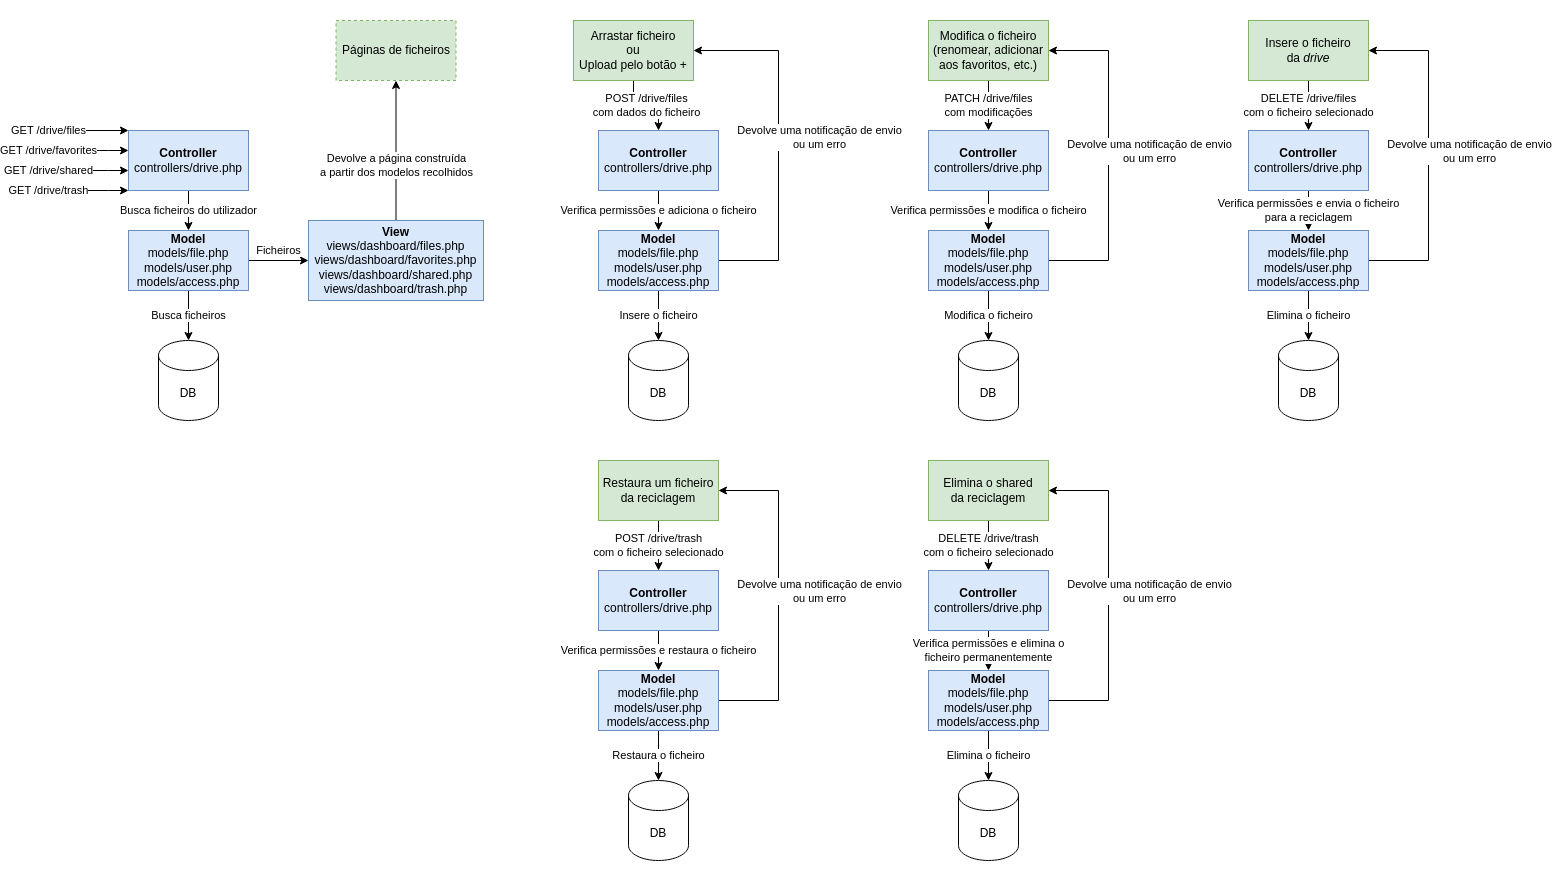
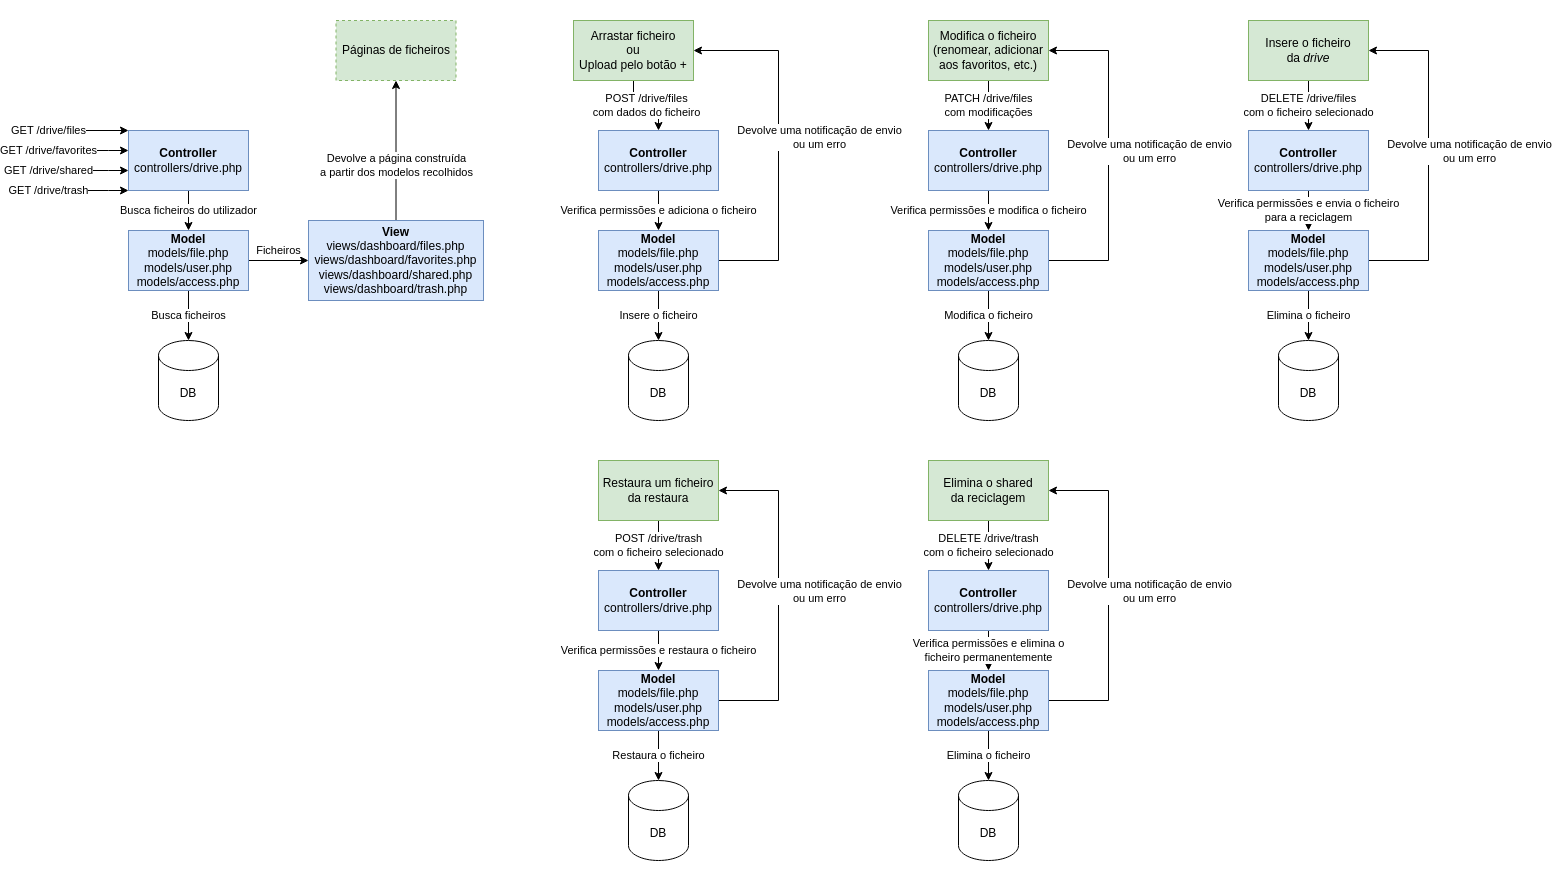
  <mxCell id="0" />
  <mxCell id="1" parent="0" />
  <mxCell id="2" value="GET /drive/trash" style="edgeStyle=orthogonalEdgeStyle;rounded=0;orthogonalLoop=1;jettySize=auto;html=1;exitX=0;exitY=1;exitDx=0;exitDy=0;startArrow=classic;startFill=1;endArrow=none;endFill=0;" edge="1" parent="1" source="4"><mxGeometry x="0.6" relative="1" as="geometry"><mxPoint x="20" y="190" as="targetPoint" /><Array as="points"><mxPoint x="100" y="190" /><mxPoint x="100" y="190" /></Array><mxPoint as="offset" /></mxGeometry></mxCell>
  <mxCell id="3" value="Busca ficheiros do utilizador" style="edgeStyle=orthogonalEdgeStyle;rounded=0;orthogonalLoop=1;jettySize=auto;html=1;startArrow=none;startFill=0;endArrow=classic;endFill=1;" edge="1" parent="1" source="4" target="10"><mxGeometry relative="1" as="geometry" /></mxCell>
  <mxCell id="4" value="&lt;div&gt;&lt;b&gt;Controller&lt;/b&gt;&lt;/div&gt;&lt;div&gt;controllers/drive.php&lt;br&gt;&lt;/div&gt;" style="rounded=0;whiteSpace=wrap;html=1;fillColor=#dae8fc;strokeColor=#6c8ebf;" vertex="1" parent="1"><mxGeometry x="120" y="130" width="120" height="60" as="geometry" /></mxCell>
  <mxCell id="5" value="GET /drive/shared" style="edgeStyle=orthogonalEdgeStyle;rounded=0;orthogonalLoop=1;jettySize=auto;html=1;exitX=0;exitY=1;exitDx=0;exitDy=0;startArrow=classic;startFill=1;endArrow=none;endFill=0;" edge="1" parent="1"><mxGeometry x="0.6" relative="1" as="geometry"><mxPoint x="20" y="170" as="targetPoint" /><mxPoint x="120" y="170" as="sourcePoint" /><Array as="points"><mxPoint x="100" y="170" /><mxPoint x="100" y="170" /></Array><mxPoint as="offset" /></mxGeometry></mxCell>
  <mxCell id="6" value="GET /drive/favorites" style="edgeStyle=orthogonalEdgeStyle;rounded=0;orthogonalLoop=1;jettySize=auto;html=1;exitX=0;exitY=1;exitDx=0;exitDy=0;startArrow=classic;startFill=1;endArrow=none;endFill=0;" edge="1" parent="1"><mxGeometry x="0.6" relative="1" as="geometry"><mxPoint x="20" y="150" as="targetPoint" /><mxPoint x="120" y="150" as="sourcePoint" /><Array as="points"><mxPoint x="100" y="150" /><mxPoint x="100" y="150" /></Array><mxPoint as="offset" /></mxGeometry></mxCell>
  <mxCell id="7" value="GET /drive/files" style="edgeStyle=orthogonalEdgeStyle;rounded=0;orthogonalLoop=1;jettySize=auto;html=1;exitX=0;exitY=1;exitDx=0;exitDy=0;startArrow=classic;startFill=1;endArrow=none;endFill=0;" edge="1" parent="1"><mxGeometry x="0.6" relative="1" as="geometry"><mxPoint x="20" y="130" as="targetPoint" /><mxPoint x="120" y="130" as="sourcePoint" /><Array as="points"><mxPoint x="70" y="130" /><mxPoint x="70" y="130" /></Array><mxPoint as="offset" /></mxGeometry></mxCell>
  <mxCell id="8" value="Ficheiros" style="edgeStyle=orthogonalEdgeStyle;rounded=0;orthogonalLoop=1;jettySize=auto;html=1;startArrow=none;startFill=0;endArrow=classic;endFill=1;" edge="1" parent="1" source="10" target="13"><mxGeometry y="10" relative="1" as="geometry"><mxPoint as="offset" /></mxGeometry></mxCell>
  <mxCell id="9" value="&lt;div&gt;Busca ficheiros&lt;/div&gt;" style="edgeStyle=orthogonalEdgeStyle;rounded=0;orthogonalLoop=1;jettySize=auto;html=1;startArrow=none;startFill=0;endArrow=classic;endFill=1;" edge="1" parent="1" source="10" target="15"><mxGeometry relative="1" as="geometry" /></mxCell>
  <mxCell id="10" value="&lt;div&gt;&lt;b&gt;Model&lt;/b&gt;&lt;br&gt;&lt;/div&gt;&lt;div&gt;models/file.php&lt;/div&gt;&lt;div&gt;models/user.php&lt;/div&gt;&lt;div&gt;models/access.php&lt;br&gt;&lt;/div&gt;" style="rounded=0;whiteSpace=wrap;html=1;fillColor=#dae8fc;strokeColor=#6c8ebf;" vertex="1" parent="1"><mxGeometry x="120" y="230" width="120" height="60" as="geometry" /></mxCell>
  <mxCell id="11" style="edgeStyle=orthogonalEdgeStyle;rounded=0;orthogonalLoop=1;jettySize=auto;html=1;exitX=0.5;exitY=0;exitDx=0;exitDy=0;entryX=0.5;entryY=1;entryDx=0;entryDy=0;startArrow=none;startFill=0;endArrow=classic;endFill=1;" edge="1" parent="1" source="13" target="14"><mxGeometry relative="1" as="geometry" /></mxCell>
  <mxCell id="12" value="&lt;div&gt;Devolve a página construída &lt;br&gt;&lt;/div&gt;&lt;div&gt;a partir dos modelos recolhidos&lt;/div&gt;" style="edgeLabel;html=1;align=center;verticalAlign=middle;resizable=0;points=[];" vertex="1" connectable="0" parent="11"><mxGeometry x="-0.2" y="1" relative="1" as="geometry"><mxPoint x="1" as="offset" /></mxGeometry></mxCell>
  <mxCell id="13" value="&lt;div&gt;&lt;b&gt;View&lt;/b&gt;&lt;br&gt;&lt;/div&gt;&lt;div&gt;views/dashboard/files.php&lt;/div&gt;&lt;div&gt;views/dashboard/favorites.php&lt;/div&gt;&lt;div&gt;views/dashboard/shared.php&lt;/div&gt;&lt;div&gt;views/dashboard/trash.php&lt;/div&gt;" style="rounded=0;whiteSpace=wrap;html=1;fillColor=#dae8fc;strokeColor=#6c8ebf;" vertex="1" parent="1"><mxGeometry x="300" y="220" width="175" height="80" as="geometry" /></mxCell>
  <mxCell id="14" value="Páginas de ficheiros" style="rounded=0;whiteSpace=wrap;html=1;fillColor=#d5e8d4;strokeColor=#82b366;dashed=1;" vertex="1" parent="1"><mxGeometry x="327.5" y="20" width="120" height="60" as="geometry" /></mxCell>
  <mxCell id="15" value="DB" style="shape=cylinder3;whiteSpace=wrap;html=1;boundedLbl=1;backgroundOutline=1;size=15;" vertex="1" parent="1"><mxGeometry x="150" y="340" width="60" height="80" as="geometry" /></mxCell>
  <mxCell id="16" value="&lt;div&gt;POST /drive/files&lt;/div&gt;&lt;div&gt;com dados do ficheiro&lt;br&gt;&lt;/div&gt;" style="edgeStyle=orthogonalEdgeStyle;rounded=0;orthogonalLoop=1;jettySize=auto;html=1;startArrow=none;startFill=0;endArrow=classic;endFill=1;" edge="1" parent="1" source="17" target="19"><mxGeometry relative="1" as="geometry" /></mxCell>
  <mxCell id="17" value="&lt;div&gt;Arrastar ficheiro&lt;/div&gt;&lt;div&gt;ou&lt;/div&gt;&lt;div&gt;Upload pelo botão +&lt;br&gt;&lt;/div&gt;" style="rounded=0;whiteSpace=wrap;html=1;fillColor=#d5e8d4;strokeColor=#82b366;" vertex="1" parent="1"><mxGeometry x="565" y="20" width="120" height="60" as="geometry" /></mxCell>
  <mxCell id="18" value="Verifica permissões e adiciona o ficheiro" style="edgeStyle=orthogonalEdgeStyle;rounded=0;orthogonalLoop=1;jettySize=auto;html=1;startArrow=none;startFill=0;endArrow=classic;endFill=1;" edge="1" parent="1" source="19" target="23"><mxGeometry relative="1" as="geometry" /></mxCell>
  <mxCell id="19" value="&lt;div&gt;&lt;b&gt;Controller&lt;/b&gt;&lt;/div&gt;&lt;div&gt;controllers/drive.php&lt;br&gt;&lt;/div&gt;" style="rounded=0;whiteSpace=wrap;html=1;fillColor=#dae8fc;strokeColor=#6c8ebf;" vertex="1" parent="1"><mxGeometry x="590" y="130" width="120" height="60" as="geometry" /></mxCell>
  <mxCell id="20" value="Insere o ficheiro" style="edgeStyle=orthogonalEdgeStyle;rounded=0;orthogonalLoop=1;jettySize=auto;html=1;startArrow=none;startFill=0;endArrow=classic;endFill=1;" edge="1" parent="1" source="23" target="24"><mxGeometry relative="1" as="geometry" /></mxCell>
  <mxCell id="21" style="edgeStyle=orthogonalEdgeStyle;rounded=0;orthogonalLoop=1;jettySize=auto;html=1;startArrow=none;startFill=0;endArrow=classic;endFill=1;entryX=1;entryY=0.5;entryDx=0;entryDy=0;" edge="1" parent="1" source="23" target="17"><mxGeometry relative="1" as="geometry"><mxPoint x="800" y="50" as="targetPoint" /><Array as="points"><mxPoint x="770" y="260" /><mxPoint x="770" y="50" /></Array></mxGeometry></mxCell>
  <mxCell id="22" value="&lt;div&gt;Devolve uma notificação de envio&lt;/div&gt;&lt;div&gt;ou um erro&lt;br&gt;&lt;/div&gt;" style="edgeLabel;html=1;align=center;verticalAlign=middle;resizable=0;points=[];" vertex="1" connectable="0" parent="21"><mxGeometry x="0.091" y="-3" relative="1" as="geometry"><mxPoint x="37" y="10" as="offset" /></mxGeometry></mxCell>
  <mxCell id="23" value="&lt;div&gt;&lt;b&gt;Model&lt;/b&gt;&lt;br&gt;&lt;/div&gt;&lt;div&gt;models/file.php&lt;/div&gt;&lt;div&gt;models/user.php&lt;/div&gt;&lt;div&gt;models/access.php&lt;br&gt;&lt;/div&gt;" style="rounded=0;whiteSpace=wrap;html=1;fillColor=#dae8fc;strokeColor=#6c8ebf;" vertex="1" parent="1"><mxGeometry x="590" y="230" width="120" height="60" as="geometry" /></mxCell>
  <mxCell id="24" value="DB" style="shape=cylinder3;whiteSpace=wrap;html=1;boundedLbl=1;backgroundOutline=1;size=15;" vertex="1" parent="1"><mxGeometry x="620" y="340" width="60" height="80" as="geometry" /></mxCell>
  <mxCell id="25" value="&lt;div&gt;PATCH /drive/files&lt;/div&gt;&lt;div&gt;com modificações&lt;br&gt;&lt;/div&gt;" style="edgeStyle=orthogonalEdgeStyle;rounded=0;orthogonalLoop=1;jettySize=auto;html=1;startArrow=none;startFill=0;endArrow=classic;endFill=1;" edge="1" parent="1" source="26" target="28"><mxGeometry relative="1" as="geometry" /></mxCell>
  <mxCell id="26" value="&lt;div&gt;Modifica o ficheiro&lt;/div&gt;&lt;div&gt;(renomear, adicionar aos favoritos, etc.)&lt;br&gt;&lt;/div&gt;" style="rounded=0;whiteSpace=wrap;html=1;fillColor=#d5e8d4;strokeColor=#82b366;" vertex="1" parent="1"><mxGeometry x="920" y="20" width="120" height="60" as="geometry" /></mxCell>
  <mxCell id="27" value="Verifica permissões e modifica o ficheiro" style="edgeStyle=orthogonalEdgeStyle;rounded=0;orthogonalLoop=1;jettySize=auto;html=1;startArrow=none;startFill=0;endArrow=classic;endFill=1;" edge="1" parent="1" source="28" target="32"><mxGeometry relative="1" as="geometry" /></mxCell>
  <mxCell id="28" value="&lt;div&gt;&lt;b&gt;Controller&lt;/b&gt;&lt;/div&gt;&lt;div&gt;controllers/drive.php&lt;br&gt;&lt;/div&gt;" style="rounded=0;whiteSpace=wrap;html=1;fillColor=#dae8fc;strokeColor=#6c8ebf;" vertex="1" parent="1"><mxGeometry x="920" y="130" width="120" height="60" as="geometry" /></mxCell>
  <mxCell id="29" value="Modifica o ficheiro" style="edgeStyle=orthogonalEdgeStyle;rounded=0;orthogonalLoop=1;jettySize=auto;html=1;startArrow=none;startFill=0;endArrow=classic;endFill=1;" edge="1" parent="1" source="32" target="33"><mxGeometry relative="1" as="geometry" /></mxCell>
  <mxCell id="30" style="edgeStyle=orthogonalEdgeStyle;rounded=0;orthogonalLoop=1;jettySize=auto;html=1;startArrow=none;startFill=0;endArrow=classic;endFill=1;entryX=1;entryY=0.5;entryDx=0;entryDy=0;" edge="1" parent="1" source="32" target="26"><mxGeometry relative="1" as="geometry"><mxPoint x="1130" y="50" as="targetPoint" /><Array as="points"><mxPoint x="1100" y="260" /><mxPoint x="1100" y="50" /></Array></mxGeometry></mxCell>
  <mxCell id="31" value="&lt;div&gt;Devolve uma notificação de envio&lt;/div&gt;&lt;div&gt;ou um erro&lt;br&gt;&lt;/div&gt;" style="edgeLabel;html=1;align=center;verticalAlign=middle;resizable=0;points=[];" vertex="1" connectable="0" parent="30"><mxGeometry x="0.091" y="-3" relative="1" as="geometry"><mxPoint x="37" y="10" as="offset" /></mxGeometry></mxCell>
  <mxCell id="32" value="&lt;div&gt;&lt;b&gt;Model&lt;/b&gt;&lt;br&gt;&lt;/div&gt;&lt;div&gt;models/file.php&lt;/div&gt;&lt;div&gt;models/user.php&lt;/div&gt;&lt;div&gt;models/access.php&lt;br&gt;&lt;/div&gt;" style="rounded=0;whiteSpace=wrap;html=1;fillColor=#dae8fc;strokeColor=#6c8ebf;" vertex="1" parent="1"><mxGeometry x="920" y="230" width="120" height="60" as="geometry" /></mxCell>
  <mxCell id="33" value="DB" style="shape=cylinder3;whiteSpace=wrap;html=1;boundedLbl=1;backgroundOutline=1;size=15;" vertex="1" parent="1"><mxGeometry x="950" y="340" width="60" height="80" as="geometry" /></mxCell>
  <mxCell id="34" value="&lt;div&gt;DELETE /drive/files&lt;/div&gt;&lt;div&gt;com o ficheiro selecionado&lt;br&gt;&lt;/div&gt;" style="edgeStyle=orthogonalEdgeStyle;rounded=0;orthogonalLoop=1;jettySize=auto;html=1;startArrow=none;startFill=0;endArrow=classic;endFill=1;" edge="1" parent="1" source="35" target="37"><mxGeometry relative="1" as="geometry" /></mxCell>
  <mxCell id="35" value="&lt;div&gt;Insere o ficheiro&lt;/div&gt;&lt;div&gt;da &lt;i&gt;drive&lt;/i&gt;&lt;br&gt;&lt;/div&gt;" style="rounded=0;whiteSpace=wrap;html=1;fillColor=#d5e8d4;strokeColor=#82b366;" vertex="1" parent="1"><mxGeometry x="1240" y="20" width="120" height="60" as="geometry" /></mxCell>
  <mxCell id="36" value="&lt;div&gt;Verifica permissões e envia o ficheiro&lt;/div&gt;&lt;div&gt;para a reciclagem&lt;br&gt;&lt;/div&gt;" style="edgeStyle=orthogonalEdgeStyle;rounded=0;orthogonalLoop=1;jettySize=auto;html=1;startArrow=none;startFill=0;endArrow=classic;endFill=1;" edge="1" parent="1" source="37" target="41"><mxGeometry relative="1" as="geometry" /></mxCell>
  <mxCell id="37" value="&lt;div&gt;&lt;b&gt;Controller&lt;/b&gt;&lt;/div&gt;&lt;div&gt;controllers/drive.php&lt;br&gt;&lt;/div&gt;" style="rounded=0;whiteSpace=wrap;html=1;fillColor=#dae8fc;strokeColor=#6c8ebf;" vertex="1" parent="1"><mxGeometry x="1240" y="130" width="120" height="60" as="geometry" /></mxCell>
  <mxCell id="38" value="Elimina o ficheiro" style="edgeStyle=orthogonalEdgeStyle;rounded=0;orthogonalLoop=1;jettySize=auto;html=1;startArrow=none;startFill=0;endArrow=classic;endFill=1;" edge="1" parent="1" source="41" target="42"><mxGeometry relative="1" as="geometry" /></mxCell>
  <mxCell id="39" style="edgeStyle=orthogonalEdgeStyle;rounded=0;orthogonalLoop=1;jettySize=auto;html=1;startArrow=none;startFill=0;endArrow=classic;endFill=1;entryX=1;entryY=0.5;entryDx=0;entryDy=0;" edge="1" parent="1" source="41" target="35"><mxGeometry relative="1" as="geometry"><mxPoint x="1450" y="50" as="targetPoint" /><Array as="points"><mxPoint x="1420" y="260" /><mxPoint x="1420" y="50" /></Array></mxGeometry></mxCell>
  <mxCell id="40" value="&lt;div&gt;Devolve uma notificação de envio&lt;/div&gt;&lt;div&gt;ou um erro&lt;br&gt;&lt;/div&gt;" style="edgeLabel;html=1;align=center;verticalAlign=middle;resizable=0;points=[];" vertex="1" connectable="0" parent="39"><mxGeometry x="0.091" y="-3" relative="1" as="geometry"><mxPoint x="37" y="10" as="offset" /></mxGeometry></mxCell>
  <mxCell id="41" value="&lt;div&gt;&lt;b&gt;Model&lt;/b&gt;&lt;br&gt;&lt;/div&gt;&lt;div&gt;models/file.php&lt;/div&gt;&lt;div&gt;models/user.php&lt;/div&gt;&lt;div&gt;models/access.php&lt;br&gt;&lt;/div&gt;" style="rounded=0;whiteSpace=wrap;html=1;fillColor=#dae8fc;strokeColor=#6c8ebf;" vertex="1" parent="1"><mxGeometry x="1240" y="230" width="120" height="60" as="geometry" /></mxCell>
  <mxCell id="42" value="DB" style="shape=cylinder3;whiteSpace=wrap;html=1;boundedLbl=1;backgroundOutline=1;size=15;" vertex="1" parent="1"><mxGeometry x="1270" y="340" width="60" height="80" as="geometry" /></mxCell>
  <mxCell id="43" value="&lt;div&gt;POST /drive/trash&lt;/div&gt;&lt;div&gt;com o ficheiro selecionado&lt;br&gt;&lt;/div&gt;" style="edgeStyle=orthogonalEdgeStyle;rounded=0;orthogonalLoop=1;jettySize=auto;html=1;startArrow=none;startFill=0;endArrow=classic;endFill=1;" edge="1" parent="1" source="44" target="46"><mxGeometry relative="1" as="geometry" /></mxCell>
- <mxCell id="44" value="Restaura um ficheiro da reciclagem" style="rounded=0;whiteSpace=wrap;html=1;fillColor=#d5e8d4;strokeColor=#82b366;" vertex="1" parent="1"><mxGeometry x="590" y="460" width="120" height="60" as="geometry" /></mxCell>
+ <mxCell id="44" value="Restaura um ficheiro da restaura" style="rounded=0;whiteSpace=wrap;html=1;fillColor=#d5e8d4;strokeColor=#82b366;" vertex="1" parent="1"><mxGeometry x="590" y="460" width="120" height="60" as="geometry" /></mxCell>
  <mxCell id="45" value="&lt;div&gt;Verifica permissões e restaura o ficheiro&lt;br&gt;&lt;/div&gt;" style="edgeStyle=orthogonalEdgeStyle;rounded=0;orthogonalLoop=1;jettySize=auto;html=1;startArrow=none;startFill=0;endArrow=classic;endFill=1;" edge="1" parent="1" source="46" target="50"><mxGeometry relative="1" as="geometry" /></mxCell>
  <mxCell id="46" value="&lt;div&gt;&lt;b&gt;Controller&lt;/b&gt;&lt;/div&gt;&lt;div&gt;controllers/drive.php&lt;br&gt;&lt;/div&gt;" style="rounded=0;whiteSpace=wrap;html=1;fillColor=#dae8fc;strokeColor=#6c8ebf;" vertex="1" parent="1"><mxGeometry x="590" y="570" width="120" height="60" as="geometry" /></mxCell>
  <mxCell id="47" value="Restaura o ficheiro" style="edgeStyle=orthogonalEdgeStyle;rounded=0;orthogonalLoop=1;jettySize=auto;html=1;startArrow=none;startFill=0;endArrow=classic;endFill=1;" edge="1" parent="1" source="50" target="51"><mxGeometry relative="1" as="geometry" /></mxCell>
  <mxCell id="48" style="edgeStyle=orthogonalEdgeStyle;rounded=0;orthogonalLoop=1;jettySize=auto;html=1;startArrow=none;startFill=0;endArrow=classic;endFill=1;entryX=1;entryY=0.5;entryDx=0;entryDy=0;" edge="1" parent="1" source="50" target="44"><mxGeometry relative="1" as="geometry"><mxPoint x="800" y="490" as="targetPoint" /><Array as="points"><mxPoint x="770" y="700" /><mxPoint x="770" y="490" /></Array></mxGeometry></mxCell>
  <mxCell id="49" value="&lt;div&gt;Devolve uma notificação de envio&lt;/div&gt;&lt;div&gt;ou um erro&lt;br&gt;&lt;/div&gt;" style="edgeLabel;html=1;align=center;verticalAlign=middle;resizable=0;points=[];" vertex="1" connectable="0" parent="48"><mxGeometry x="0.091" y="-3" relative="1" as="geometry"><mxPoint x="37" y="10" as="offset" /></mxGeometry></mxCell>
  <mxCell id="50" value="&lt;div&gt;&lt;b&gt;Model&lt;/b&gt;&lt;br&gt;&lt;/div&gt;&lt;div&gt;models/file.php&lt;/div&gt;&lt;div&gt;models/user.php&lt;/div&gt;&lt;div&gt;models/access.php&lt;br&gt;&lt;/div&gt;" style="rounded=0;whiteSpace=wrap;html=1;fillColor=#dae8fc;strokeColor=#6c8ebf;" vertex="1" parent="1"><mxGeometry x="590" y="670" width="120" height="60" as="geometry" /></mxCell>
  <mxCell id="51" value="DB" style="shape=cylinder3;whiteSpace=wrap;html=1;boundedLbl=1;backgroundOutline=1;size=15;" vertex="1" parent="1"><mxGeometry x="620" y="780" width="60" height="80" as="geometry" /></mxCell>
  <mxCell id="52" value="&lt;div&gt;DELETE /drive/trash&lt;/div&gt;&lt;div&gt;com o ficheiro selecionado&lt;br&gt;&lt;/div&gt;" style="edgeStyle=orthogonalEdgeStyle;rounded=0;orthogonalLoop=1;jettySize=auto;html=1;startArrow=none;startFill=0;endArrow=classic;endFill=1;" edge="1" parent="1" source="53" target="55"><mxGeometry relative="1" as="geometry" /></mxCell>
  <mxCell id="53" value="&lt;div&gt;Elimina o shared&lt;/div&gt;&lt;div&gt;da reciclagem&lt;br&gt;&lt;/div&gt;" style="rounded=0;whiteSpace=wrap;html=1;fillColor=#d5e8d4;strokeColor=#82b366;" vertex="1" parent="1"><mxGeometry x="920" y="460" width="120" height="60" as="geometry" /></mxCell>
  <mxCell id="54" value="&lt;div&gt;Verifica permissões e elimina o&lt;/div&gt;&lt;div&gt;ficheiro permanentemente&lt;br&gt;&lt;/div&gt;" style="edgeStyle=orthogonalEdgeStyle;rounded=0;orthogonalLoop=1;jettySize=auto;html=1;startArrow=none;startFill=0;endArrow=classic;endFill=1;" edge="1" parent="1" source="55" target="59"><mxGeometry relative="1" as="geometry" /></mxCell>
  <mxCell id="55" value="&lt;div&gt;&lt;b&gt;Controller&lt;/b&gt;&lt;/div&gt;&lt;div&gt;controllers/drive.php&lt;br&gt;&lt;/div&gt;" style="rounded=0;whiteSpace=wrap;html=1;fillColor=#dae8fc;strokeColor=#6c8ebf;" vertex="1" parent="1"><mxGeometry x="920" y="570" width="120" height="60" as="geometry" /></mxCell>
  <mxCell id="56" value="Elimina o ficheiro" style="edgeStyle=orthogonalEdgeStyle;rounded=0;orthogonalLoop=1;jettySize=auto;html=1;startArrow=none;startFill=0;endArrow=classic;endFill=1;" edge="1" parent="1" source="59" target="60"><mxGeometry relative="1" as="geometry" /></mxCell>
  <mxCell id="57" style="edgeStyle=orthogonalEdgeStyle;rounded=0;orthogonalLoop=1;jettySize=auto;html=1;startArrow=none;startFill=0;endArrow=classic;endFill=1;entryX=1;entryY=0.5;entryDx=0;entryDy=0;" edge="1" parent="1" source="59" target="53"><mxGeometry relative="1" as="geometry"><mxPoint x="1130" y="490" as="targetPoint" /><Array as="points"><mxPoint x="1100" y="700" /><mxPoint x="1100" y="490" /></Array></mxGeometry></mxCell>
  <mxCell id="58" value="&lt;div&gt;Devolve uma notificação de envio&lt;/div&gt;&lt;div&gt;ou um erro&lt;br&gt;&lt;/div&gt;" style="edgeLabel;html=1;align=center;verticalAlign=middle;resizable=0;points=[];" vertex="1" connectable="0" parent="57"><mxGeometry x="0.091" y="-3" relative="1" as="geometry"><mxPoint x="37" y="10" as="offset" /></mxGeometry></mxCell>
  <mxCell id="59" value="&lt;div&gt;&lt;b&gt;Model&lt;/b&gt;&lt;br&gt;&lt;/div&gt;&lt;div&gt;models/file.php&lt;/div&gt;&lt;div&gt;models/user.php&lt;/div&gt;&lt;div&gt;models/access.php&lt;br&gt;&lt;/div&gt;" style="rounded=0;whiteSpace=wrap;html=1;fillColor=#dae8fc;strokeColor=#6c8ebf;" vertex="1" parent="1"><mxGeometry x="920" y="670" width="120" height="60" as="geometry" /></mxCell>
  <mxCell id="60" value="DB" style="shape=cylinder3;whiteSpace=wrap;html=1;boundedLbl=1;backgroundOutline=1;size=15;" vertex="1" parent="1"><mxGeometry x="950" y="780" width="60" height="80" as="geometry" /></mxCell>
